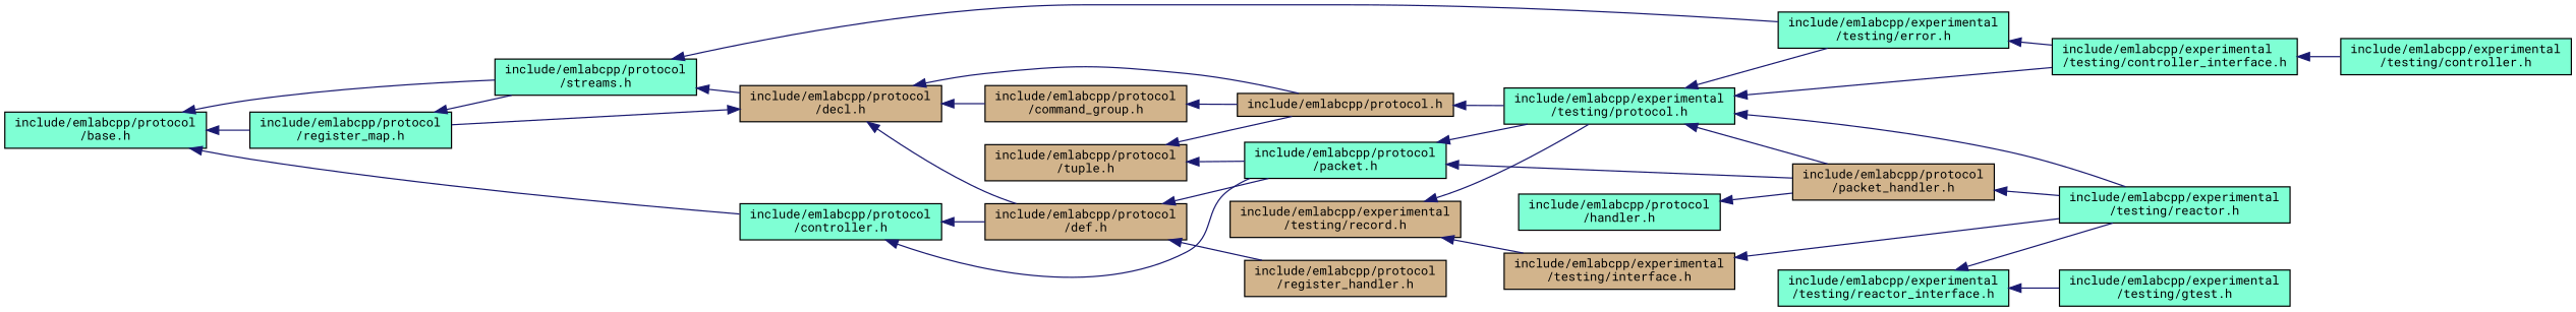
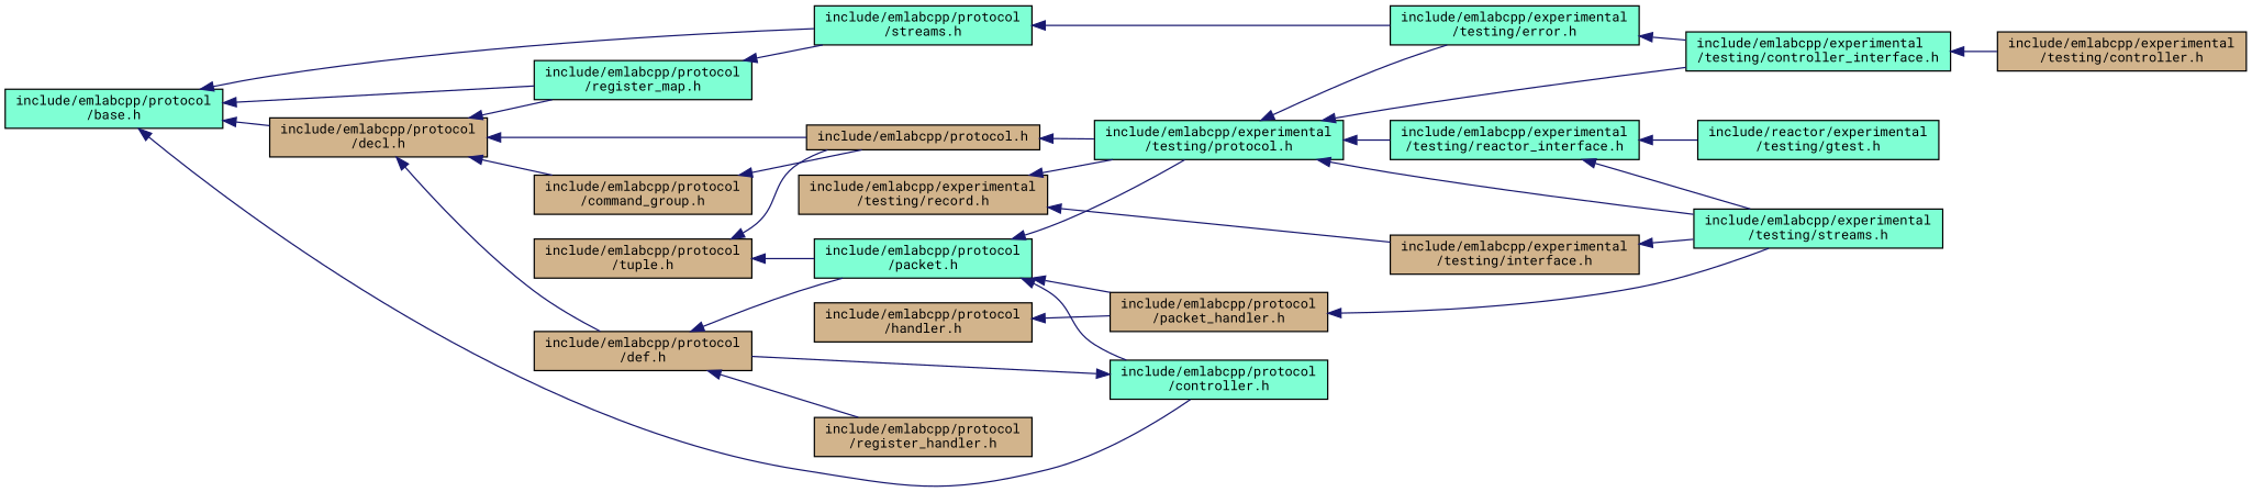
  digraph {
    fontname="Roboto Mono"
    rankdir=LR
    node [color=black fillcolor=aquamarine fontname="Roboto Mono" fontsize=10 shape=record style=filled]
    edge [color=midnightblue dir=back fontname="Roboto Mono" fontsize=10 labelfontname=Helvetica labelfontsize=10 style=solid]
    n1 [fontcolor=black height=0.2 label="include/emlabcpp/protocol\l/base.h" width=0.4]
    n2 [fillcolor=tan height=0.2 label="include/emlabcpp/protocol\l/decl.h" width=0.4]
    n3 [height=0.2 label="include/emlabcpp/protocol\l/register_map.h" width=0.4]
    n4 [height=0.2 label="include/emlabcpp/protocol\l/streams.h" width=0.4]
    n5 [height=0.2 label="include/emlabcpp/protocol\l/controller.h" width=0.4]
    n6 [fillcolor=tan height=0.2 label="include/emlabcpp/protocol\l/command_group.h" width=0.4]
    n7 [fillcolor=tan height=0.2 label="include/emlabcpp/protocol.h" width=0.4]
    n8 [fillcolor=tan height=0.2 label="include/emlabcpp/protocol\l/def.h" width=0.4]
    n9 [height=0.2 label="include/emlabcpp/experimental\l/testing/error.h" width=0.4]
    n10 [height=0.2 label="include/emlabcpp/protocol\l/packet.h" width=0.4]
    n11 [height=0.2 label="include/emlabcpp/experimental\l/testing/protocol.h" width=0.4]
    n12 [fillcolor=tan height=0.2 label="include/emlabcpp/protocol\l/register_handler.h" width=0.4]
    n13 [fillcolor=tan height=0.2 label="include/emlabcpp/protocol\l/tuple.h" width=0.4]
    n14 [height=0.2 label="include/emlabcpp/experimental\l/testing/controller_interface.h" width=0.4]
-   n15 [height=0.2 label="include/emlabcpp/experimental\l/testing/reactor.h" width=0.4]
+   n15 [height=0.2 label="include/emlabcpp/experimental\l/testing/streams.h" width=0.4]
    n16 [height=0.2 label="include/emlabcpp/experimental\l/testing/reactor_interface.h" width=0.4]
-   n17 [height=0.2 label="include/emlabcpp/experimental\l/testing/controller.h" width=0.4]
-   n18 [height=0.2 label="include/emlabcpp/experimental\l/testing/gtest.h" width=0.4]
+   n17 [fillcolor=tan height=0.2 label="include/emlabcpp/experimental\l/testing/controller.h" width=0.4]
+   n18 [height=0.2 label="include/reactor/experimental\l/testing/gtest.h" width=0.4]
    n19 [fillcolor=tan height=0.2 label="include/emlabcpp/experimental\l/testing/record.h" width=0.4]
    n20 [fillcolor=tan height=0.2 label="include/emlabcpp/experimental\l/testing/interface.h" width=0.4]
-   n21 [height=0.2 label="include/emlabcpp/protocol\l/handler.h" width=0.4]
+   n21 [fillcolor=tan height=0.2 label="include/emlabcpp/protocol\l/handler.h" width=0.4]
    n22 [fillcolor=tan height=0.2 label="include/emlabcpp/protocol\l/packet_handler.h" width=0.4]
-   n4 -> n2
+   n1 -> n2
    n1 -> n3
    n1 -> n4
    n1 -> n5
    n2 -> n3
    n2 -> n6
    n2 -> n7
    n2 -> n8
    n3 -> n4
    n4 -> n9
    n5 -> n8
-   n5 -> n10
+   n10 -> n5
    n6 -> n7
    n7 -> n11
    n8 -> n10
    n8 -> n12
    n9 -> n14
    n10 -> n11
    n10 -> n22
    n11 -> n9
    n11 -> n14
    n11 -> n15
-   n11 -> n22
+   n11 -> n16
    n13 -> n7
    n13 -> n10
    n14 -> n17
    n16 -> n15
    n16 -> n18
    n19 -> n11
    n19 -> n20
    n20 -> n15
    n21 -> n22
    n22 -> n15
  }
